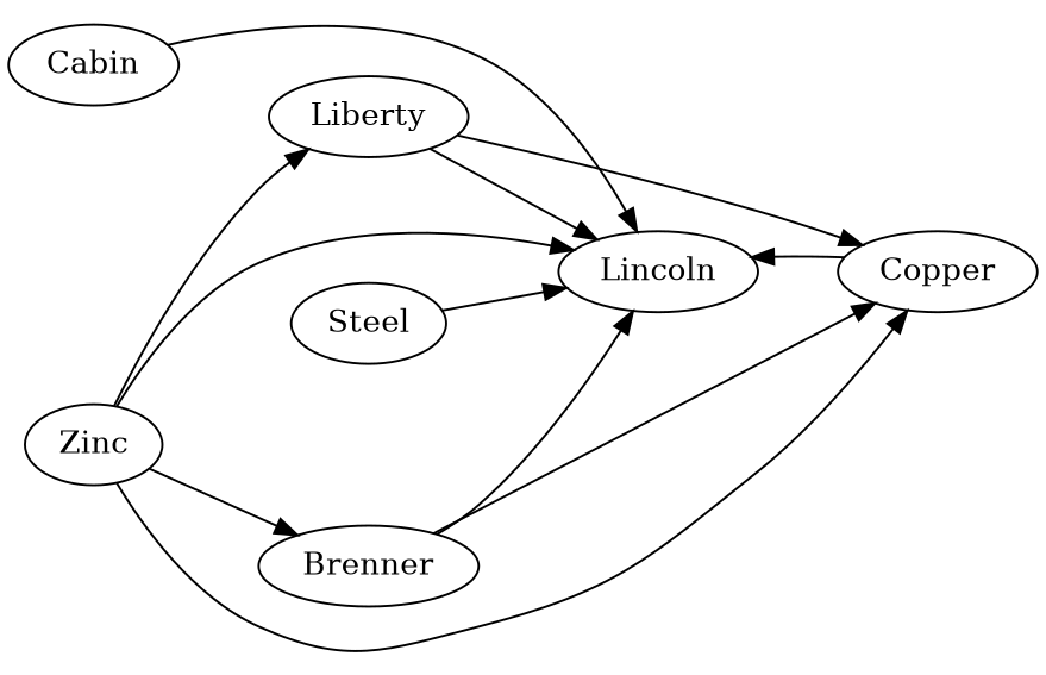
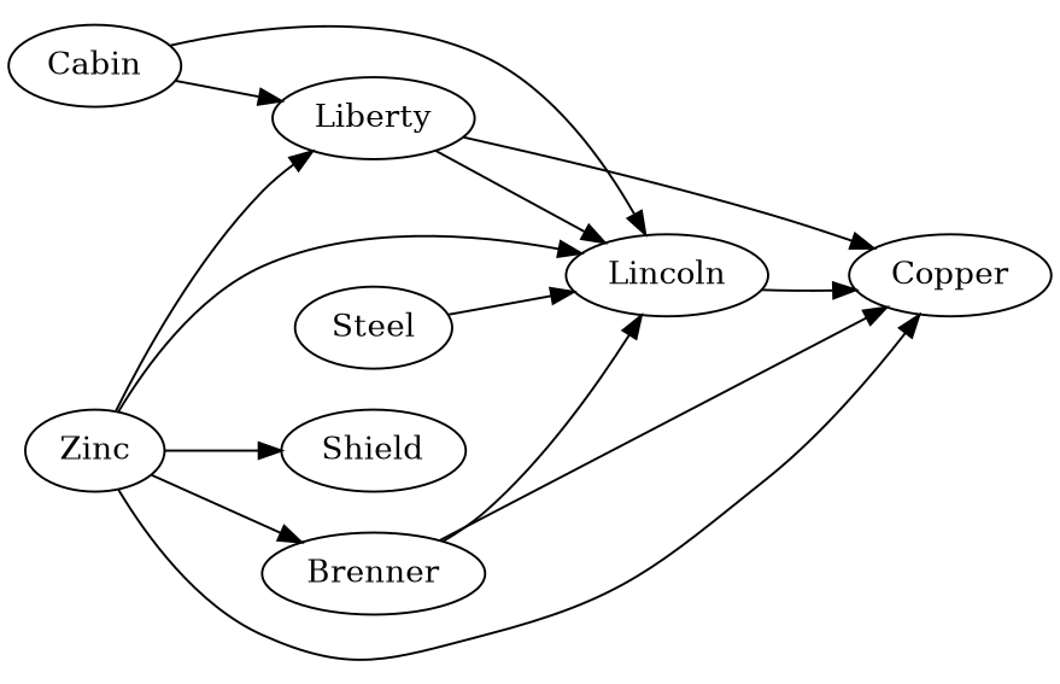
  digraph {
    fontname="DejaVu Serif"
    rankdir=LR
    node [fontname="DejaVu Serif"]
    edge [fontname="DejaVu Serif"]
    Brenner
    Lincoln
    Copper
    Cabin
    Liberty
    Zinc
+   Shield
    Steel
    Brenner -> Lincoln
    Brenner -> Copper
-   Copper -> Lincoln
+   Lincoln -> Copper
    Cabin -> Lincoln
+   Cabin -> Liberty
    Liberty -> Lincoln
    Liberty -> Copper
    Zinc -> Brenner
    Zinc -> Lincoln
    Zinc -> Copper
    Zinc -> Liberty
+   Zinc -> Shield
    Steel -> Lincoln
  }
